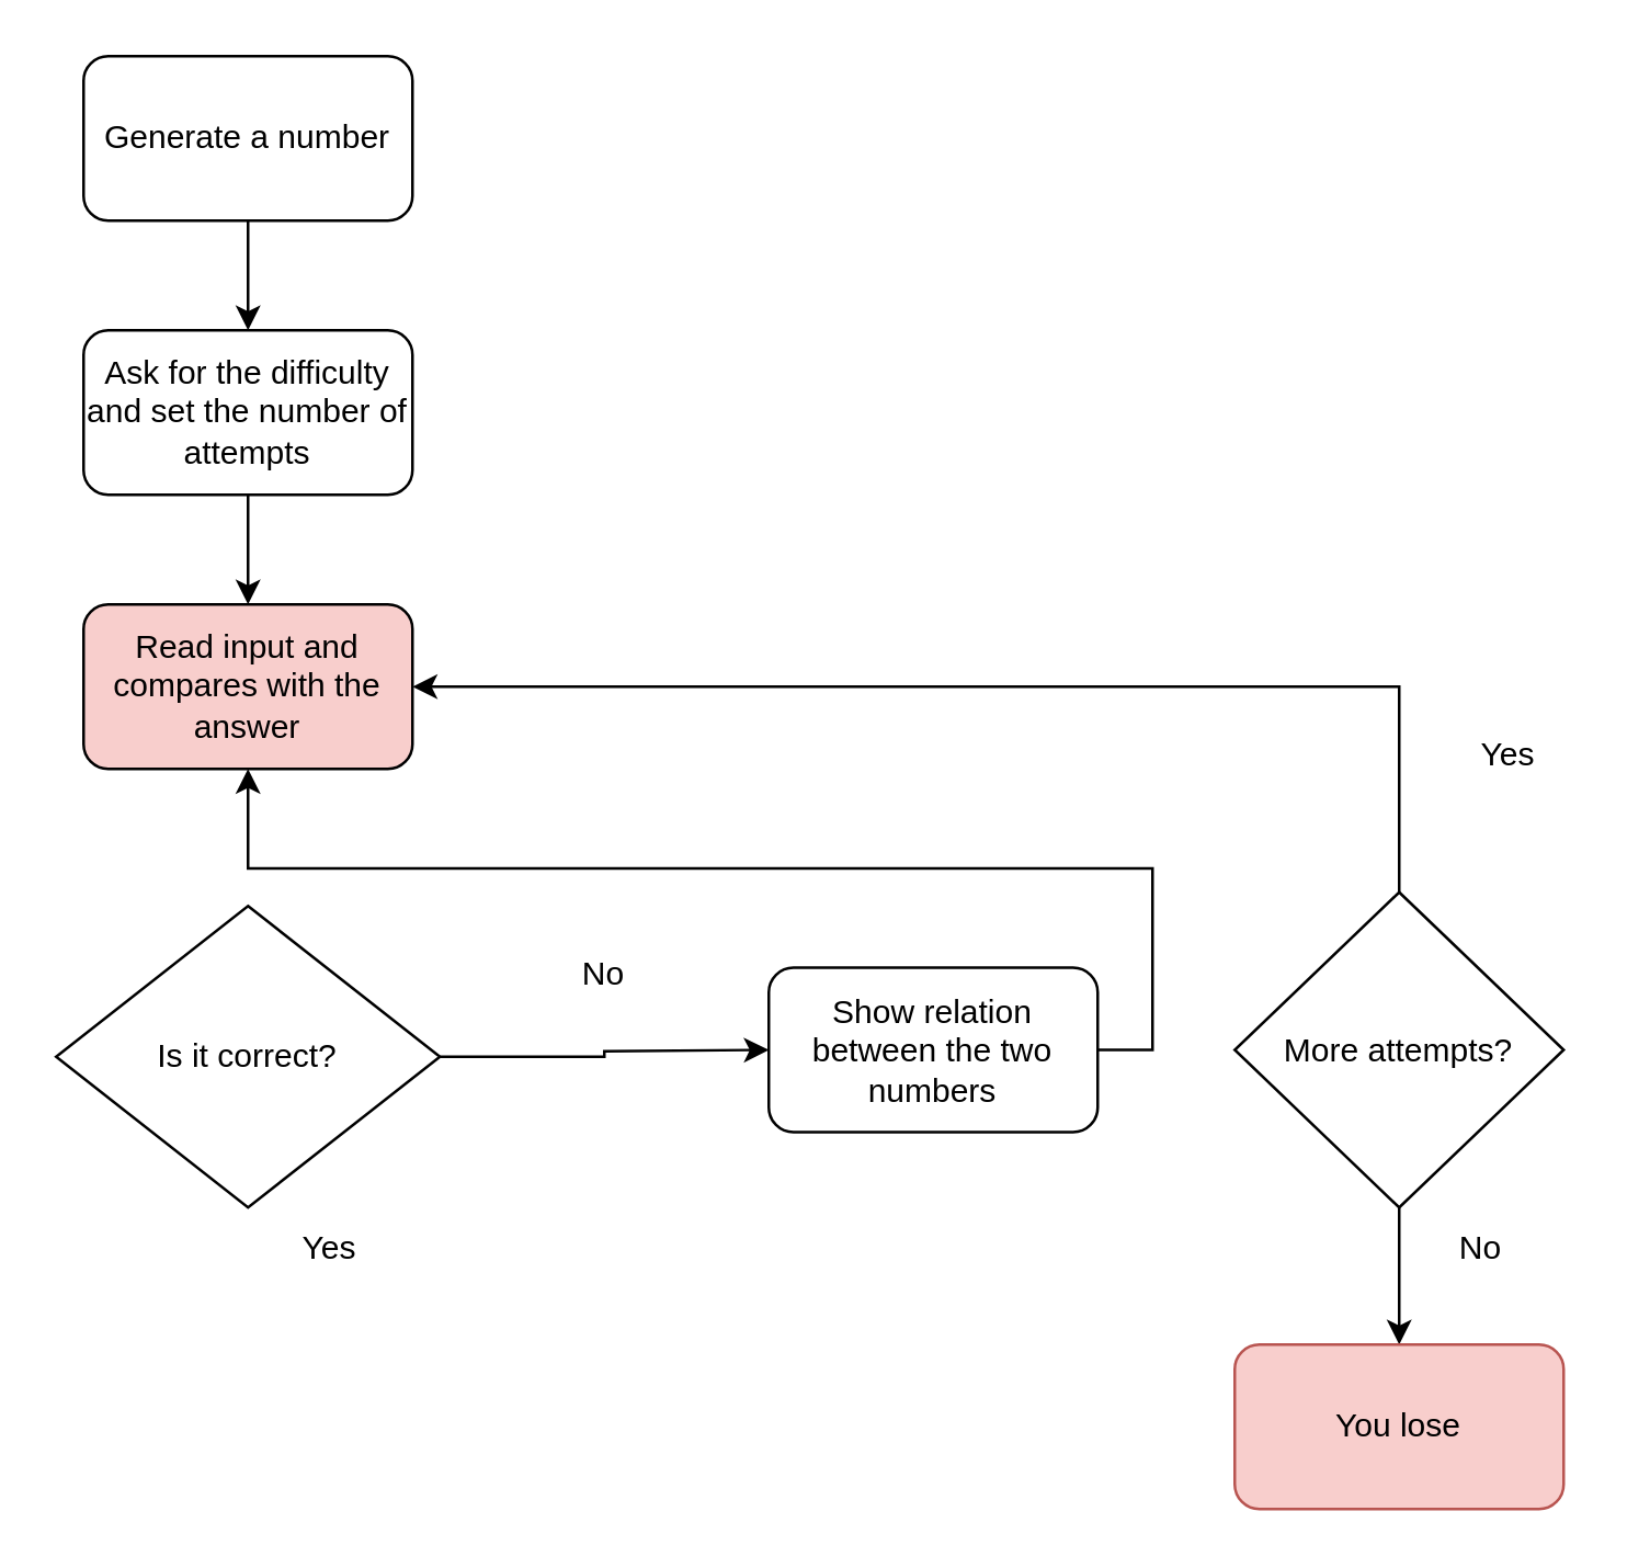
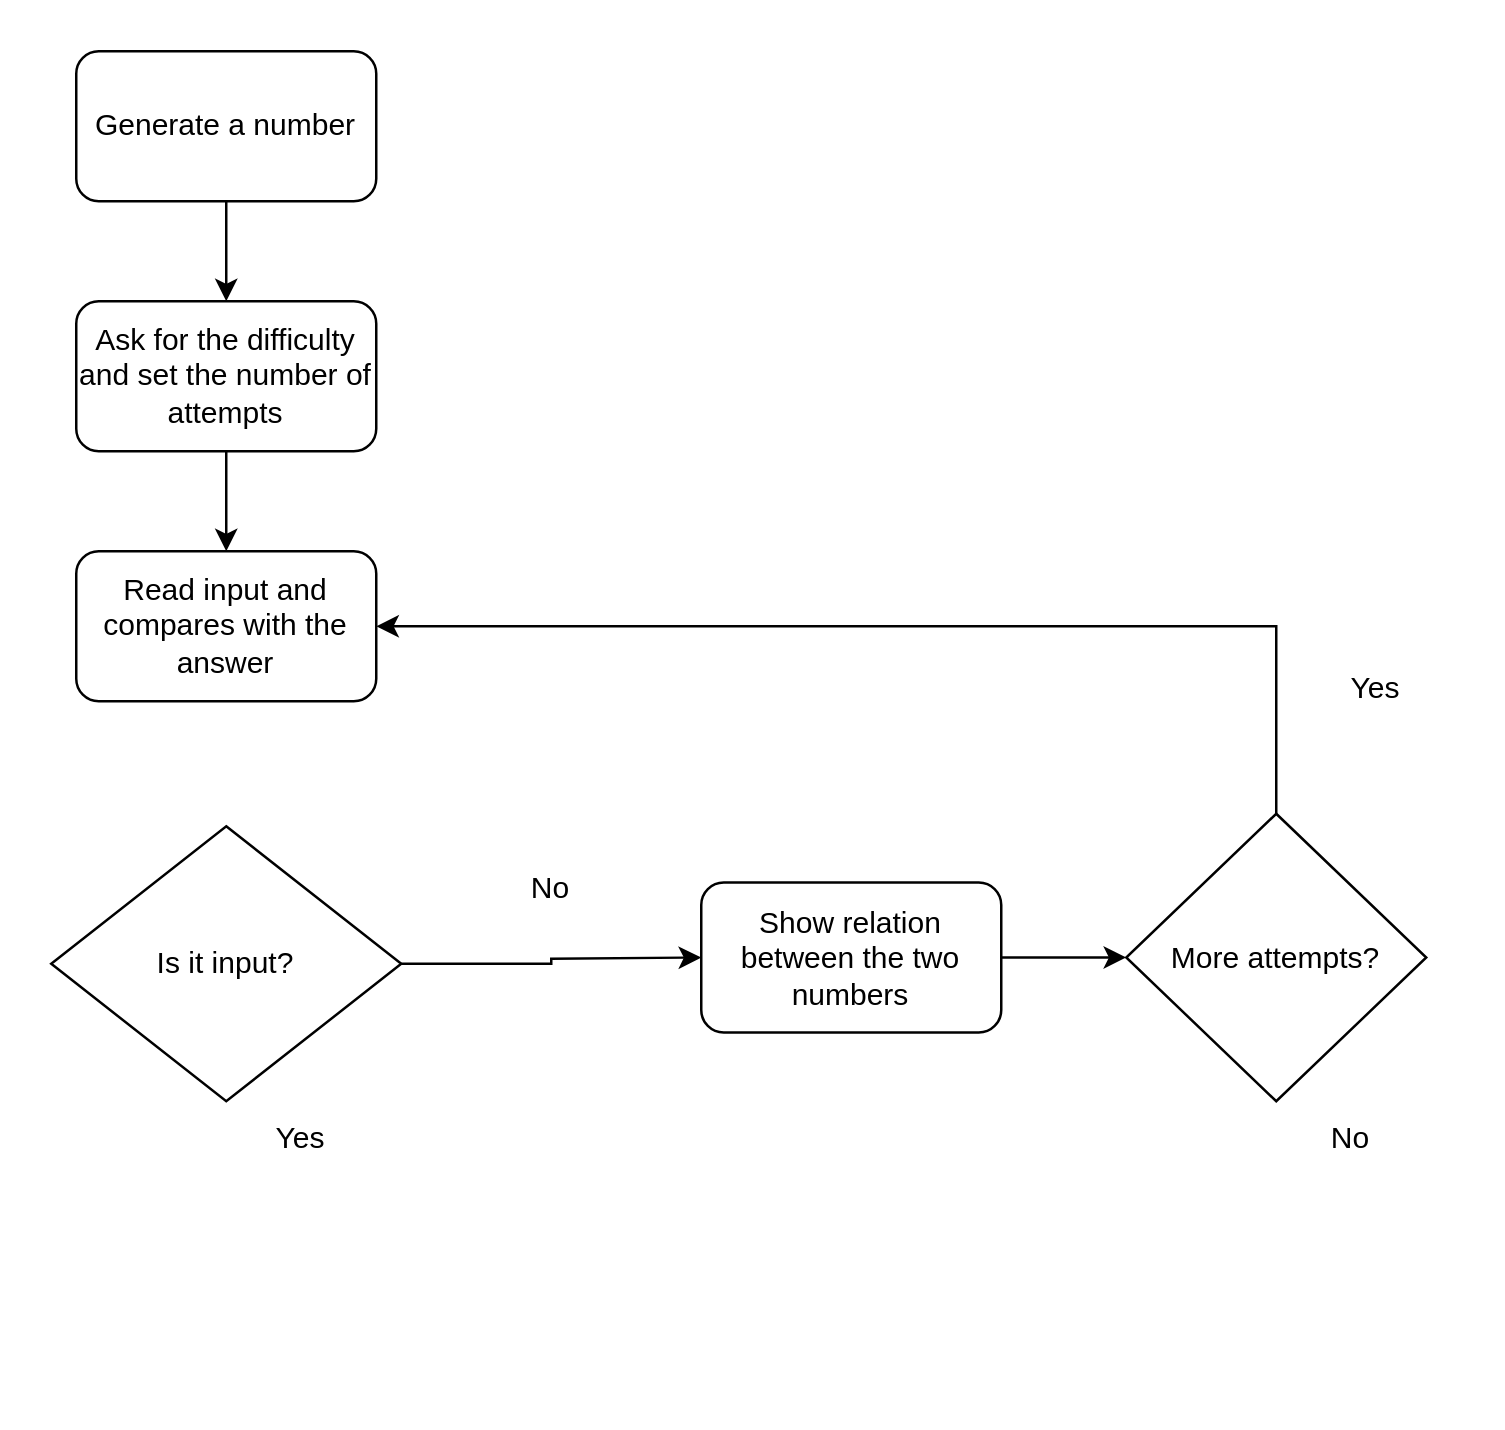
  <mxCell id="0" />
  <mxCell id="1" parent="0" />
  <mxCell id="2" style="edgeStyle=orthogonalEdgeStyle;rounded=0;orthogonalLoop=1;jettySize=auto;html=1;exitX=0.5;exitY=1;exitDx=0;exitDy=0;entryX=0.5;entryY=0;entryDx=0;entryDy=0;" edge="1" parent="1" source="3" target="5"><mxGeometry relative="1" as="geometry" /></mxCell>
  <mxCell id="3" value="Generate a number" style="rounded=1;whiteSpace=wrap;html=1;" vertex="1" parent="1"><mxGeometry x="30" y="20" width="120" height="60" as="geometry" /></mxCell>
  <mxCell id="4" style="edgeStyle=orthogonalEdgeStyle;rounded=0;orthogonalLoop=1;jettySize=auto;html=1;exitX=0.5;exitY=1;exitDx=0;exitDy=0;" edge="1" parent="1" source="5" target="8"><mxGeometry relative="1" as="geometry" /></mxCell>
  <mxCell id="5" value="Ask for the difficulty and set the number of attempts" style="rounded=1;whiteSpace=wrap;html=1;" vertex="1" parent="1"><mxGeometry x="30" y="120" width="120" height="60" as="geometry" /></mxCell>
  <mxCell id="6" style="edgeStyle=orthogonalEdgeStyle;rounded=0;orthogonalLoop=1;jettySize=auto;html=1;exitX=1;exitY=0.5;exitDx=0;exitDy=0;entryX=0;entryY=0.5;entryDx=0;entryDy=0;" edge="1" parent="1" source="7"><mxGeometry relative="1" as="geometry"><mxPoint x="280" y="382.5" as="targetPoint" /></mxGeometry></mxCell>
- <mxCell id="7" value="Is it correct?" style="rhombus;whiteSpace=wrap;html=1;" vertex="1" parent="1"><mxGeometry x="20" y="330" width="140" height="110" as="geometry" /></mxCell>
- <mxCell id="8" value="Read input and compares with the answer" style="rounded=1;whiteSpace=wrap;html=1;fillColor=#f8cecc;" vertex="1" parent="1"><mxGeometry x="30" y="220" width="120" height="60" as="geometry" /></mxCell>
+ <mxCell id="7" value="Is it input?" style="rhombus;whiteSpace=wrap;html=1;" vertex="1" parent="1"><mxGeometry x="20" y="330" width="140" height="110" as="geometry" /></mxCell>
+ <mxCell id="8" value="Read input and compares with the answer" style="rounded=1;whiteSpace=wrap;html=1;" vertex="1" parent="1"><mxGeometry x="30" y="220" width="120" height="60" as="geometry" /></mxCell>
  <mxCell id="9" value="Yes" style="text;html=1;strokeColor=none;fillColor=none;align=center;verticalAlign=middle;whiteSpace=wrap;rounded=0;" vertex="1" parent="1"><mxGeometry x="520" y="260" width="60" height="30" as="geometry" /></mxCell>
- <mxCell id="10" style="edgeStyle=orthogonalEdgeStyle;rounded=0;orthogonalLoop=1;jettySize=auto;html=1;exitX=1;exitY=0.5;exitDx=0;exitDy=0;" edge="1" parent="1" source="11" target="8"><mxGeometry relative="1" as="geometry" /></mxCell>
+ <mxCell id="10" style="edgeStyle=orthogonalEdgeStyle;rounded=0;orthogonalLoop=1;jettySize=auto;html=1;exitX=1;exitY=0.5;exitDx=0;exitDy=0;entryX=0;entryY=0.5;entryDx=0;entryDy=0;" edge="1" parent="1" source="11" target="14"><mxGeometry relative="1" as="geometry" /></mxCell>
  <mxCell id="11" value="Show relation between the two numbers" style="rounded=1;whiteSpace=wrap;html=1;" vertex="1" parent="1"><mxGeometry x="280" y="352.5" width="120" height="60" as="geometry" /></mxCell>
  <mxCell id="12" style="edgeStyle=orthogonalEdgeStyle;rounded=0;orthogonalLoop=1;jettySize=auto;html=1;exitX=0.5;exitY=0;exitDx=0;exitDy=0;entryX=1;entryY=0.5;entryDx=0;entryDy=0;" edge="1" parent="1" source="14" target="8"><mxGeometry relative="1" as="geometry" /></mxCell>
- <mxCell id="13" style="edgeStyle=orthogonalEdgeStyle;rounded=0;orthogonalLoop=1;jettySize=auto;html=1;exitX=0.5;exitY=1;exitDx=0;exitDy=0;" edge="1" parent="1" source="14" target="15"><mxGeometry relative="1" as="geometry" /></mxCell>
  <mxCell id="14" value="More attempts?" style="rhombus;whiteSpace=wrap;html=1;" vertex="1" parent="1"><mxGeometry x="450" y="325" width="120" height="115" as="geometry" /></mxCell>
- <mxCell id="15" value="You lose" style="rounded=1;whiteSpace=wrap;html=1;fillColor=#f8cecc;strokeColor=#b85450;" vertex="1" parent="1"><mxGeometry x="450" y="490" width="120" height="60" as="geometry" /></mxCell>
  <mxCell id="16" value="Yes" style="text;html=1;strokeColor=none;fillColor=none;align=center;verticalAlign=middle;whiteSpace=wrap;rounded=0;" vertex="1" parent="1"><mxGeometry x="90" y="440" width="60" height="30" as="geometry" /></mxCell>
  <mxCell id="17" value="No" style="text;html=1;strokeColor=none;fillColor=none;align=center;verticalAlign=middle;whiteSpace=wrap;rounded=0;" vertex="1" parent="1"><mxGeometry x="190" y="340" width="60" height="30" as="geometry" /></mxCell>
  <mxCell id="18" value="No" style="text;html=1;strokeColor=none;fillColor=none;align=center;verticalAlign=middle;whiteSpace=wrap;rounded=0;" vertex="1" parent="1"><mxGeometry x="510" y="440" width="60" height="30" as="geometry" /></mxCell>
